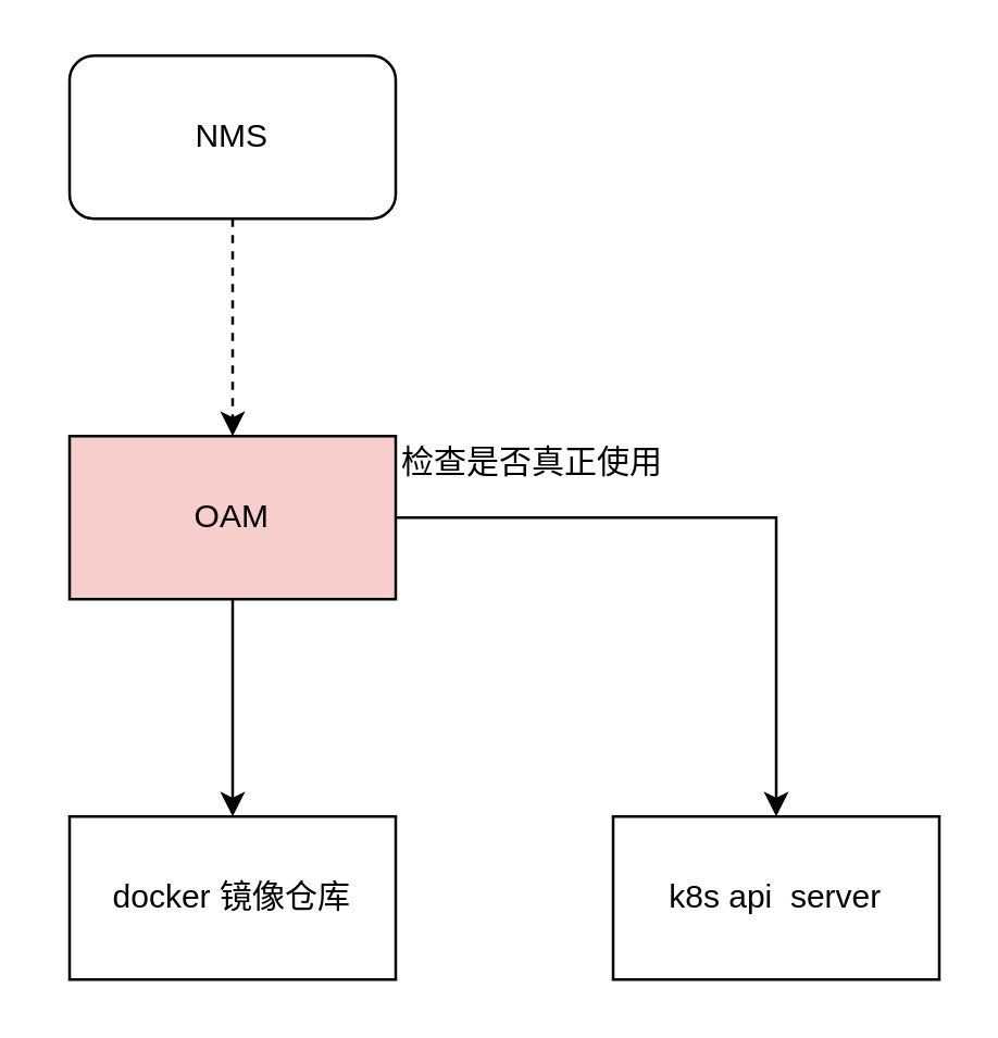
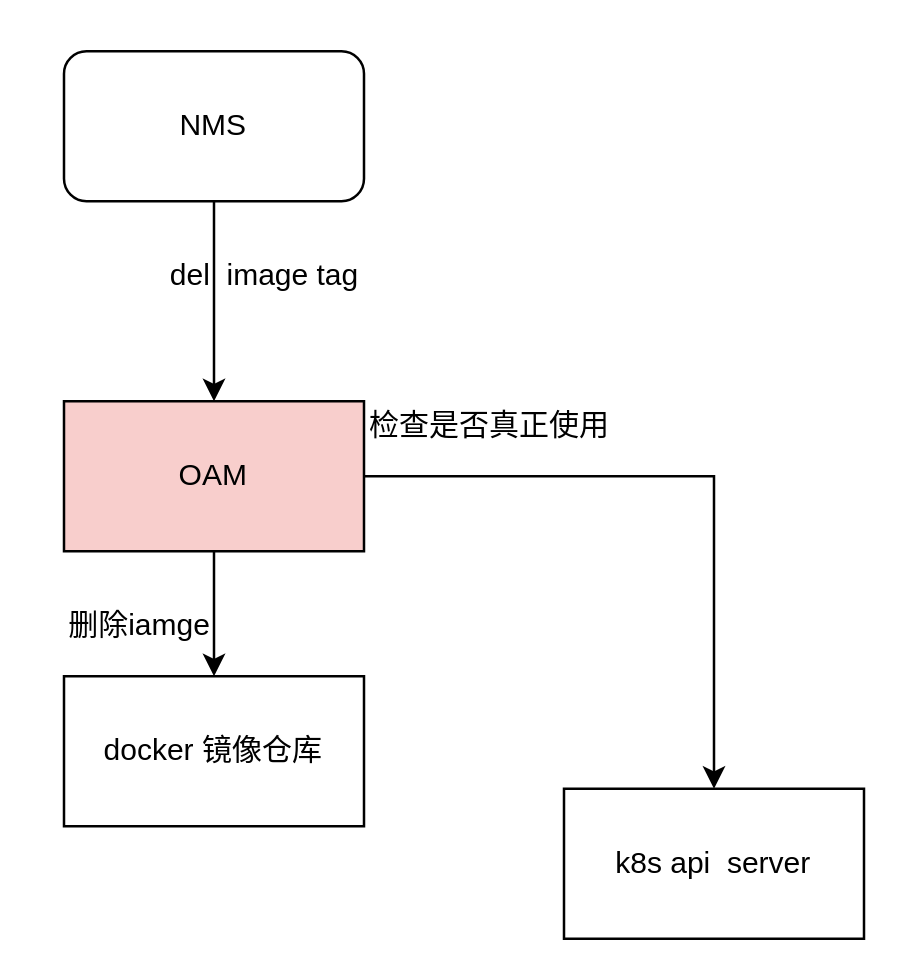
  <mxCell id="0" />
  <mxCell id="1" parent="0" />
- <mxCell id="2" value="" style="edgeStyle=orthogonalEdgeStyle;rounded=0;orthogonalLoop=1;jettySize=auto;html=1;dashed=1;" edge="1" parent="1" source="3" target="6"><mxGeometry relative="1" as="geometry" /></mxCell>
+ <mxCell id="2" value="" style="edgeStyle=orthogonalEdgeStyle;rounded=0;orthogonalLoop=1;jettySize=auto;html=1;" edge="1" parent="1" source="3" target="6"><mxGeometry relative="1" as="geometry" /></mxCell>
  <mxCell id="3" value="NMS" style="whiteSpace=wrap;html=1;rounded=1;" vertex="1" parent="1"><mxGeometry x="25" y="20" width="120" height="60" as="geometry" /></mxCell>
  <mxCell id="4" value="" style="edgeStyle=orthogonalEdgeStyle;rounded=0;orthogonalLoop=1;jettySize=auto;html=1;" edge="1" parent="1" source="6" target="7"><mxGeometry relative="1" as="geometry" /></mxCell>
  <mxCell id="5" style="edgeStyle=orthogonalEdgeStyle;rounded=0;orthogonalLoop=1;jettySize=auto;html=1;exitX=1;exitY=0.5;exitDx=0;exitDy=0;entryX=0.5;entryY=0;entryDx=0;entryDy=0;" edge="1" parent="1" source="6" target="9"><mxGeometry relative="1" as="geometry" /></mxCell>
  <mxCell id="6" value="OAM" style="rounded=0;whiteSpace=wrap;html=1;fillColor=#f8cecc;" vertex="1" parent="1"><mxGeometry x="25" y="160" width="120" height="60" as="geometry" /></mxCell>
- <mxCell id="7" value="docker 镜像仓库" style="whiteSpace=wrap;html=1;rounded=0;" vertex="1" parent="1"><mxGeometry x="25" y="300" width="120" height="60" as="geometry" /></mxCell>
- <mxCell id="9" value="k8s api&amp;nbsp; server" style="rounded=0;whiteSpace=wrap;html=1;" vertex="1" parent="1"><mxGeometry x="225" y="300" width="120" height="60" as="geometry" /></mxCell>
+ <mxCell id="7" value="docker 镜像仓库" style="whiteSpace=wrap;html=1;rounded=0;" vertex="1" parent="1"><mxGeometry x="25" y="270" width="120" height="60" as="geometry" /></mxCell>
+ <mxCell id="8" value="del&amp;nbsp; image tag" style="text;html=1;align=center;verticalAlign=middle;resizable=0;points=[];autosize=1;strokeColor=none;" vertex="1" parent="1"><mxGeometry x="60" y="100" width="90" height="20" as="geometry" /></mxCell>
+ <mxCell id="9" value="k8s api&amp;nbsp; server" style="rounded=0;whiteSpace=wrap;html=1;" vertex="1" parent="1"><mxGeometry x="225" y="315" width="120" height="60" as="geometry" /></mxCell>
  <mxCell id="10" value="检查是否真正使用" style="text;html=1;align=center;verticalAlign=middle;resizable=0;points=[];autosize=1;strokeColor=none;" vertex="1" parent="1"><mxGeometry x="140" y="160" width="110" height="20" as="geometry" /></mxCell>
+ <mxCell id="11" value="删除iamge" style="text;html=1;align=center;verticalAlign=middle;resizable=0;points=[];autosize=1;strokeColor=none;" vertex="1" parent="1"><mxGeometry x="20" y="240" width="70" height="20" as="geometry" /></mxCell>
